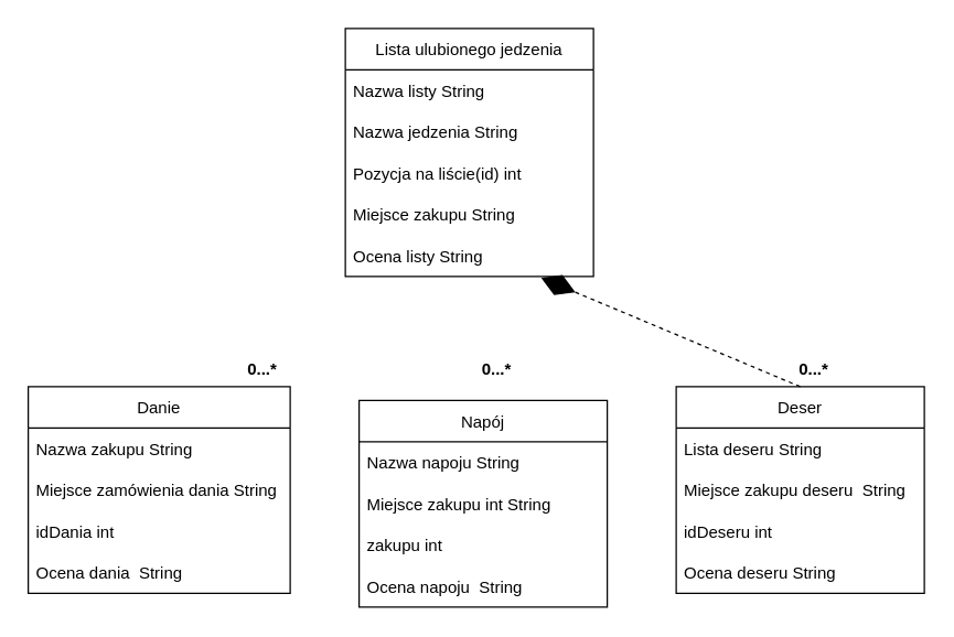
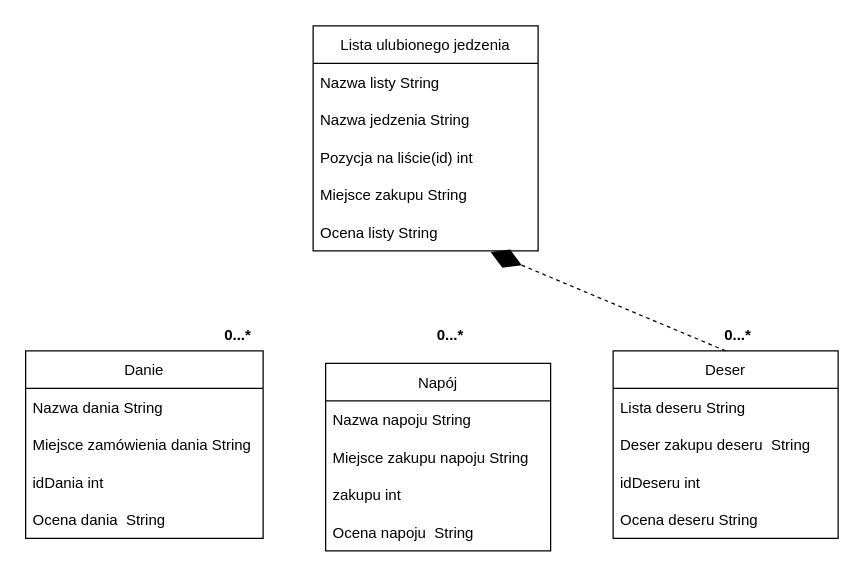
  <mxCell id="0" />
  <mxCell id="1" parent="0" />
  <mxCell id="2" value="Lista ulubionego jedzenia" style="swimlane;fontStyle=0;childLayout=stackLayout;horizontal=1;startSize=30;horizontalStack=0;resizeParent=1;resizeParentMax=0;resizeLast=0;collapsible=1;marginBottom=0;" parent="1" vertex="1"><mxGeometry x="250" y="20" width="180" height="180" as="geometry" /></mxCell>
  <mxCell id="3" value="Nazwa listy String" style="text;strokeColor=none;fillColor=none;align=left;verticalAlign=middle;spacingLeft=4;spacingRight=4;overflow=hidden;points=[[0,0.5],[1,0.5]];portConstraint=eastwest;rotatable=0;" parent="2" vertex="1"><mxGeometry y="30" width="180" height="30" as="geometry" /></mxCell>
  <mxCell id="4" value="Nazwa jedzenia String" style="text;strokeColor=none;fillColor=none;align=left;verticalAlign=middle;spacingLeft=4;spacingRight=4;overflow=hidden;points=[[0,0.5],[1,0.5]];portConstraint=eastwest;rotatable=0;" vertex="1" parent="2"><mxGeometry y="60" width="180" height="30" as="geometry" /></mxCell>
  <mxCell id="5" value="Pozycja na liście(id) int" style="text;strokeColor=none;fillColor=none;align=left;verticalAlign=middle;spacingLeft=4;spacingRight=4;overflow=hidden;points=[[0,0.5],[1,0.5]];portConstraint=eastwest;rotatable=0;" parent="2" vertex="1"><mxGeometry y="90" width="180" height="30" as="geometry" /></mxCell>
  <mxCell id="6" value="Miejsce zakupu String" style="text;strokeColor=none;fillColor=none;align=left;verticalAlign=middle;spacingLeft=4;spacingRight=4;overflow=hidden;points=[[0,0.5],[1,0.5]];portConstraint=eastwest;rotatable=0;" parent="2" vertex="1"><mxGeometry y="120" width="180" height="30" as="geometry" /></mxCell>
  <mxCell id="7" value="Ocena listy String" style="text;strokeColor=none;fillColor=none;align=left;verticalAlign=middle;spacingLeft=4;spacingRight=4;overflow=hidden;points=[[0,0.5],[1,0.5]];portConstraint=eastwest;rotatable=0;" parent="2" vertex="1"><mxGeometry y="150" width="180" height="30" as="geometry" /></mxCell>
  <mxCell id="8" value="Danie" style="swimlane;fontStyle=0;childLayout=stackLayout;horizontal=1;startSize=30;horizontalStack=0;resizeParent=1;resizeParentMax=0;resizeLast=0;collapsible=1;marginBottom=0;" parent="1" vertex="1"><mxGeometry x="20" y="280" width="190" height="150" as="geometry" /></mxCell>
- <mxCell id="9" value="Nazwa zakupu String" style="text;strokeColor=none;fillColor=none;align=left;verticalAlign=middle;spacingLeft=4;spacingRight=4;overflow=hidden;points=[[0,0.5],[1,0.5]];portConstraint=eastwest;rotatable=0;" parent="8" vertex="1"><mxGeometry y="30" width="190" height="30" as="geometry" /></mxCell>
+ <mxCell id="9" value="Nazwa dania String" style="text;strokeColor=none;fillColor=none;align=left;verticalAlign=middle;spacingLeft=4;spacingRight=4;overflow=hidden;points=[[0,0.5],[1,0.5]];portConstraint=eastwest;rotatable=0;" parent="8" vertex="1"><mxGeometry y="30" width="190" height="30" as="geometry" /></mxCell>
  <mxCell id="10" value="Miejsce zamówienia dania String " style="text;strokeColor=none;fillColor=none;align=left;verticalAlign=middle;spacingLeft=4;spacingRight=4;overflow=hidden;points=[[0,0.5],[1,0.5]];portConstraint=eastwest;rotatable=0;" parent="8" vertex="1"><mxGeometry y="60" width="190" height="30" as="geometry" /></mxCell>
  <mxCell id="11" value="idDania int" style="text;strokeColor=none;fillColor=none;align=left;verticalAlign=middle;spacingLeft=4;spacingRight=4;overflow=hidden;points=[[0,0.5],[1,0.5]];portConstraint=eastwest;rotatable=0;" vertex="1" parent="8"><mxGeometry y="90" width="190" height="30" as="geometry" /></mxCell>
  <mxCell id="12" value="Ocena dania  String" style="text;strokeColor=none;fillColor=none;align=left;verticalAlign=middle;spacingLeft=4;spacingRight=4;overflow=hidden;points=[[0,0.5],[1,0.5]];portConstraint=eastwest;rotatable=0;" parent="8" vertex="1"><mxGeometry y="120" width="190" height="30" as="geometry" /></mxCell>
  <mxCell id="13" value="Napój" style="swimlane;fontStyle=0;childLayout=stackLayout;horizontal=1;startSize=30;horizontalStack=0;resizeParent=1;resizeParentMax=0;resizeLast=0;collapsible=1;marginBottom=0;" parent="1" vertex="1"><mxGeometry x="260" y="290" width="180" height="150" as="geometry" /></mxCell>
  <mxCell id="14" value="Nazwa napoju String" style="text;strokeColor=none;fillColor=none;align=left;verticalAlign=middle;spacingLeft=4;spacingRight=4;overflow=hidden;points=[[0,0.5],[1,0.5]];portConstraint=eastwest;rotatable=0;" parent="13" vertex="1"><mxGeometry y="30" width="180" height="30" as="geometry" /></mxCell>
- <mxCell id="15" value="Miejsce zakupu int String" style="text;strokeColor=none;fillColor=none;align=left;verticalAlign=middle;spacingLeft=4;spacingRight=4;overflow=hidden;points=[[0,0.5],[1,0.5]];portConstraint=eastwest;rotatable=0;" parent="13" vertex="1"><mxGeometry y="60" width="180" height="30" as="geometry" /></mxCell>
+ <mxCell id="15" value="Miejsce zakupu napoju String" style="text;strokeColor=none;fillColor=none;align=left;verticalAlign=middle;spacingLeft=4;spacingRight=4;overflow=hidden;points=[[0,0.5],[1,0.5]];portConstraint=eastwest;rotatable=0;" parent="13" vertex="1"><mxGeometry y="60" width="180" height="30" as="geometry" /></mxCell>
  <mxCell id="16" value="zakupu int" style="text;strokeColor=none;fillColor=none;align=left;verticalAlign=middle;spacingLeft=4;spacingRight=4;overflow=hidden;points=[[0,0.5],[1,0.5]];portConstraint=eastwest;rotatable=0;" vertex="1" parent="13"><mxGeometry y="90" width="180" height="30" as="geometry" /></mxCell>
  <mxCell id="17" value="Ocena napoju  String" style="text;strokeColor=none;fillColor=none;align=left;verticalAlign=middle;spacingLeft=4;spacingRight=4;overflow=hidden;points=[[0,0.5],[1,0.5]];portConstraint=eastwest;rotatable=0;" parent="13" vertex="1"><mxGeometry y="120" width="180" height="30" as="geometry" /></mxCell>
  <mxCell id="18" value="Deser" style="swimlane;fontStyle=0;childLayout=stackLayout;horizontal=1;startSize=30;horizontalStack=0;resizeParent=1;resizeParentMax=0;resizeLast=0;collapsible=1;marginBottom=0;" parent="1" vertex="1"><mxGeometry x="490" y="280" width="180" height="150" as="geometry" /></mxCell>
  <mxCell id="19" value="Lista deseru String" style="text;strokeColor=none;fillColor=none;align=left;verticalAlign=middle;spacingLeft=4;spacingRight=4;overflow=hidden;points=[[0,0.5],[1,0.5]];portConstraint=eastwest;rotatable=0;" parent="18" vertex="1"><mxGeometry y="30" width="180" height="30" as="geometry" /></mxCell>
- <mxCell id="20" value="Miejsce zakupu deseru  String" style="text;strokeColor=none;fillColor=none;align=left;verticalAlign=middle;spacingLeft=4;spacingRight=4;overflow=hidden;points=[[0,0.5],[1,0.5]];portConstraint=eastwest;rotatable=0;" parent="18" vertex="1"><mxGeometry y="60" width="180" height="30" as="geometry" /></mxCell>
+ <mxCell id="20" value="Deser zakupu deseru  String" style="text;strokeColor=none;fillColor=none;align=left;verticalAlign=middle;spacingLeft=4;spacingRight=4;overflow=hidden;points=[[0,0.5],[1,0.5]];portConstraint=eastwest;rotatable=0;" parent="18" vertex="1"><mxGeometry y="60" width="180" height="30" as="geometry" /></mxCell>
  <mxCell id="21" value="idDeseru int" style="text;strokeColor=none;fillColor=none;align=left;verticalAlign=middle;spacingLeft=4;spacingRight=4;overflow=hidden;points=[[0,0.5],[1,0.5]];portConstraint=eastwest;rotatable=0;" vertex="1" parent="18"><mxGeometry y="90" width="180" height="30" as="geometry" /></mxCell>
  <mxCell id="22" value="Ocena deseru String" style="text;strokeColor=none;fillColor=none;align=left;verticalAlign=middle;spacingLeft=4;spacingRight=4;overflow=hidden;points=[[0,0.5],[1,0.5]];portConstraint=eastwest;rotatable=0;" parent="18" vertex="1"><mxGeometry y="120" width="180" height="30" as="geometry" /></mxCell>
  <mxCell id="23" value="" style="endArrow=diamondThin;endFill=1;endSize=24;html=1;rounded=0;exitX=0.5;exitY=0;exitDx=0;exitDy=0;entryX=0.789;entryY=1.033;entryDx=0;entryDy=0;entryPerimeter=0;dashed=1;" parent="1" source="18" target="7" edge="1"><mxGeometry width="160" relative="1" as="geometry"><mxPoint x="350" y="290" as="sourcePoint" /><mxPoint x="350" y="190" as="targetPoint" /></mxGeometry></mxCell>
  <mxCell id="24" value="0...*" style="text;align=center;fontStyle=1;verticalAlign=middle;spacingLeft=3;spacingRight=3;strokeColor=none;rotatable=0;points=[[0,0.5],[1,0.5]];portConstraint=eastwest;" parent="1" vertex="1"><mxGeometry x="150" y="254" width="80" height="26" as="geometry" /></mxCell>
  <mxCell id="25" value="0...*" style="text;align=center;fontStyle=1;verticalAlign=middle;spacingLeft=3;spacingRight=3;strokeColor=none;rotatable=0;points=[[0,0.5],[1,0.5]];portConstraint=eastwest;" parent="1" vertex="1"><mxGeometry x="320" y="254" width="80" height="26" as="geometry" /></mxCell>
  <mxCell id="26" value="0...*" style="text;align=center;fontStyle=1;verticalAlign=middle;spacingLeft=3;spacingRight=3;strokeColor=none;rotatable=0;points=[[0,0.5],[1,0.5]];portConstraint=eastwest;" parent="1" vertex="1"><mxGeometry x="550" y="254" width="80" height="26" as="geometry" /></mxCell>
